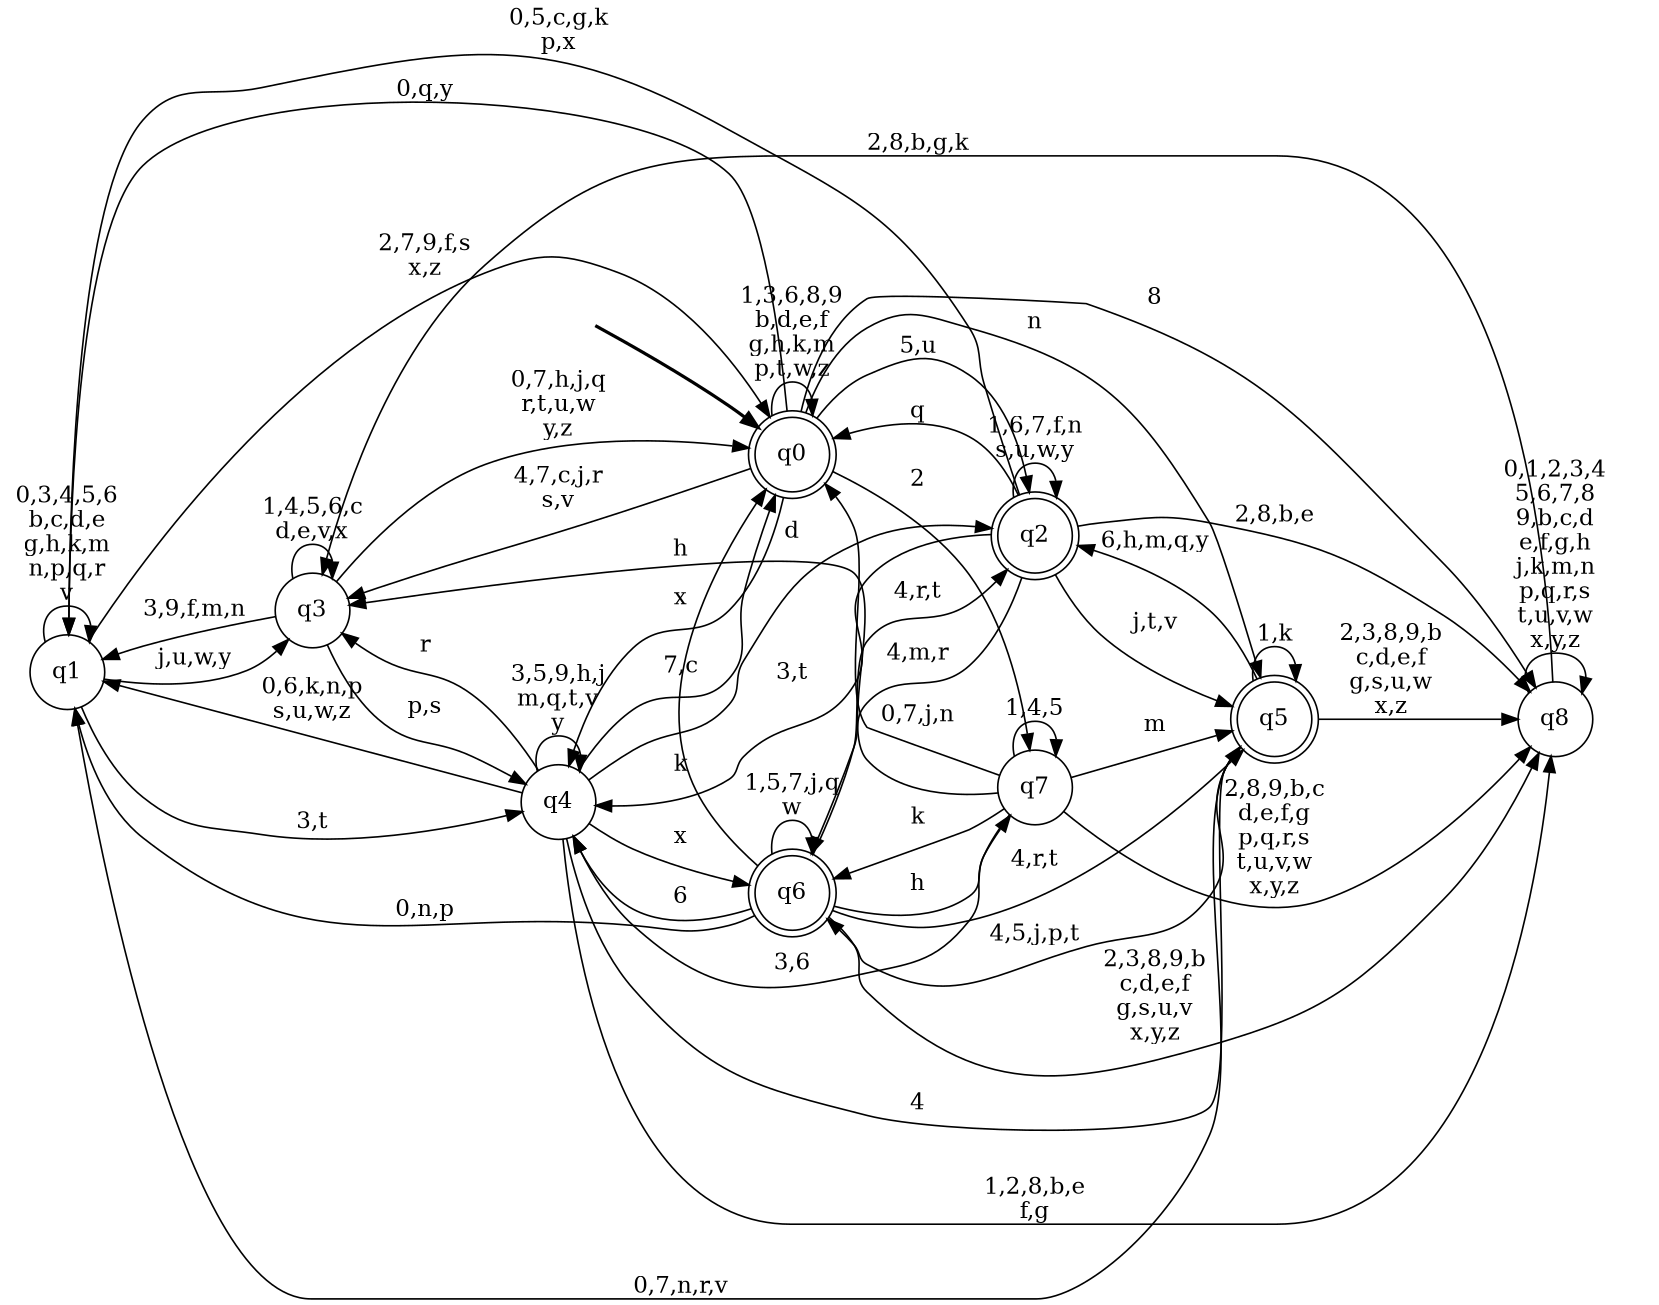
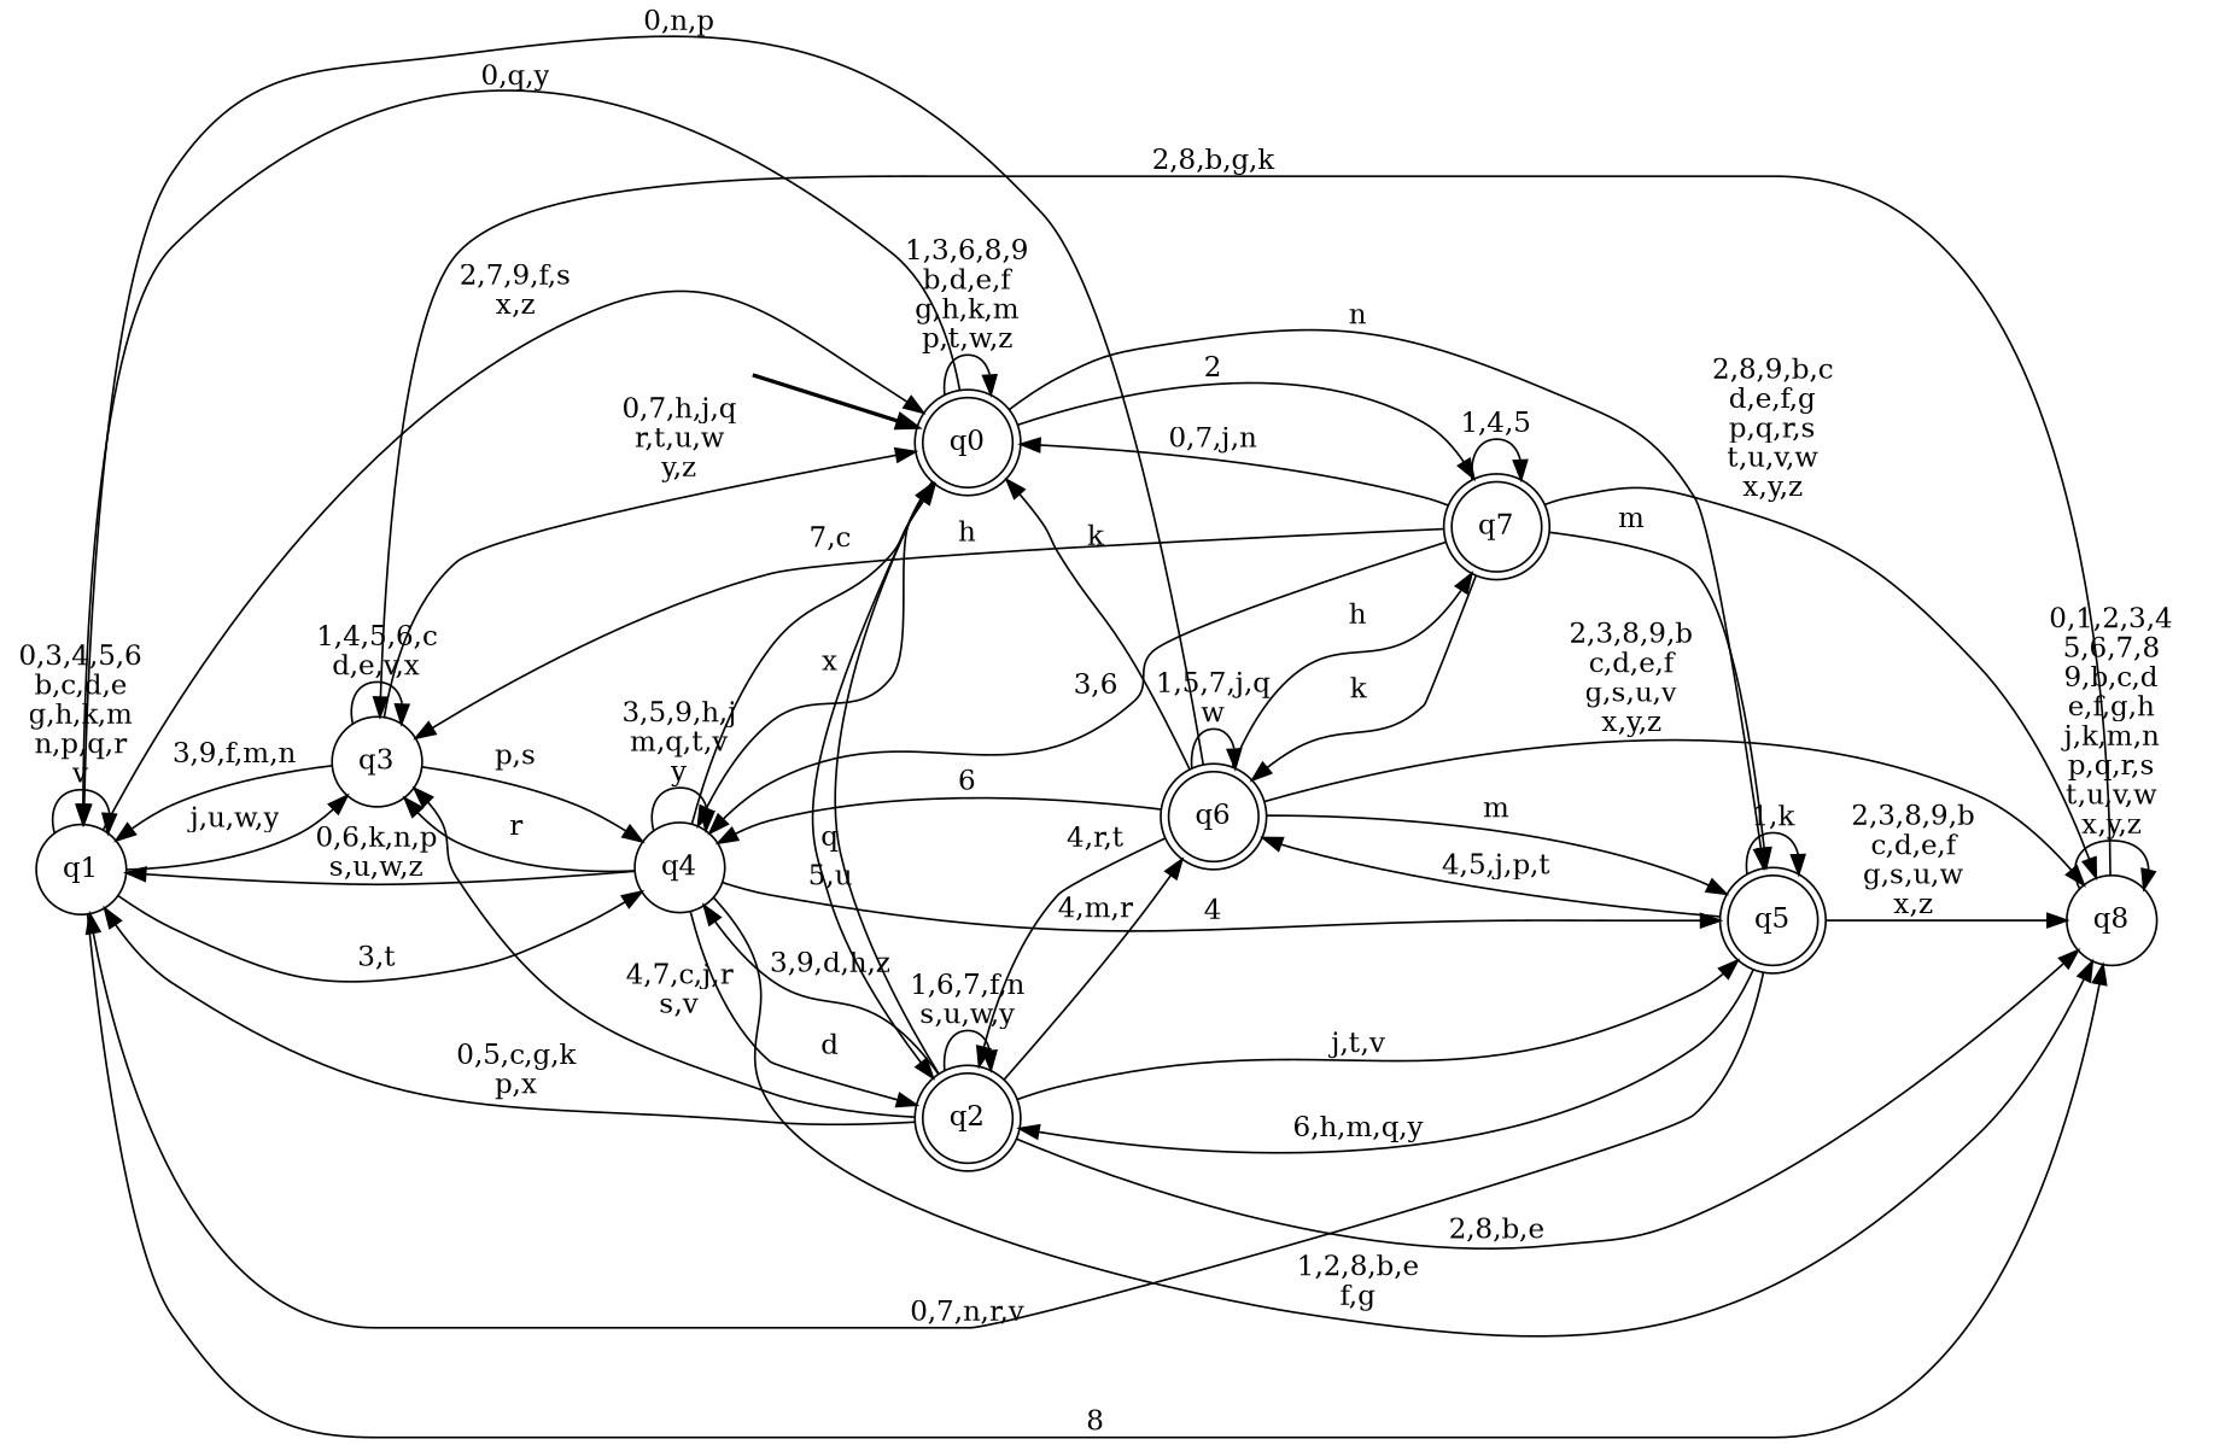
  digraph {
    rankdir=LR
    node [shape=doublecircle style="rounded,filled" color=black fillcolor=white]
    __start0 [height=0 shape=none style=invis width=0 color="" fillcolor=""]
    n2 [label=q0]
    n3 [label=q1 shape=circle style=filled]
    n4 [label=q2]
    n5 [label=q3 shape=circle style=filled]
    n6 [label=q4 shape=circle style=filled]
    n7 [label=q5]
-   n8 [label=q7 shape=circle]
+   n8 [label=q7]
    n9 [label=q8 shape=circle style=filled]
    n10 [label=q6]
    subgraph cluster_1 {
      nodesep=0.15
      ranksep=0.15
      style=invis
      __start0
      n2
    }
    __start0 -> n2 [penwidth=2]
    n2 -> n2 [label="1,3,6,8,9\nb,d,e,f\ng,h,k,m\np,t,w,z"]
    n2 -> n3 [label="0,q,y"]
    n2 -> n4 [label="5,u"]
-   n2 -> n5 [label="4,7,c,j,r\ns,v"]
+   n4 -> n5 [label="4,7,c,j,r\ns,v"]
    n2 -> n6 [label=x]
    n2 -> n7 [label=n]
    n2 -> n8 [label=2]
    n3 -> n2 [label="2,7,9,f,s\nx,z"]
    n3 -> n3 [label="0,3,4,5,6\nb,c,d,e\ng,h,k,m\nn,p,q,r\nv"]
    n3 -> n5 [label="j,u,w,y"]
    n3 -> n6 [label="3,t"]
-   n2 -> n9 [label=8]
+   n3 -> n9 [label=8]
    n4 -> n2 [label=q]
    n4 -> n3 [label="0,5,c,g,k\np,x"]
    n4 -> n4 [label="1,6,7,f,n\ns,u,w,y"]
-   n4 -> n6 [label="3,t"]
+   n4 -> n6 [label="3,9,d,h,z"]
    n4 -> n7 [label="j,t,v"]
    n4 -> n9 [label="2,8,b,e"]
    n4 -> n10 [label="4,m,r"]
    n5 -> n2 [label="0,7,h,j,q\nr,t,u,w\ny,z"]
    n5 -> n3 [label="3,9,f,m,n"]
    n5 -> n5 [label="1,4,5,6,c\nd,e,v,x"]
    n5 -> n6 [label="p,s"]
    n6 -> n2 [label="7,c"]
    n6 -> n3 [label="0,6,k,n,p\ns,u,w,z"]
    n6 -> n4 [label=d]
    n6 -> n5 [label=r]
    n6 -> n6 [label="3,5,9,h,j\nm,q,t,v\ny"]
    n6 -> n7 [label=4]
    n6 -> n9 [label="1,2,8,b,e\nf,g"]
-   n6 -> n10 [label=x]
    n7 -> n3 [label="0,7,n,r,v"]
    n7 -> n4 [label="6,h,m,q,y"]
    n7 -> n7 [label="1,k"]
    n7 -> n9 [label="2,3,8,9,b\nc,d,e,f\ng,s,u,w\nx,z"]
    n7 -> n10 [label="4,5,j,p,t"]
    n8 -> n2 [label="0,7,j,n"]
    n8 -> n5 [label=h]
    n8 -> n6 [label="3,6"]
    n8 -> n7 [label=m]
    n8 -> n8 [label="1,4,5"]
    n8 -> n9 [label="2,8,9,b,c\nd,e,f,g\np,q,r,s\nt,u,v,w\nx,y,z"]
    n8 -> n10 [label=k]
    n9 -> n5 [label="2,8,b,g,k"]
    n9 -> n9 [label="0,1,2,3,4\n5,6,7,8\n9,b,c,d\ne,f,g,h\nj,k,m,n\np,q,r,s\nt,u,v,w\nx,y,z"]
    n10 -> n2 [label=k]
    n10 -> n3 [label="0,n,p"]
    n10 -> n4 [label="4,r,t"]
    n10 -> n6 [label=6]
-   n10 -> n7 [label="4,r,t"]
+   n10 -> n7 [label=m]
    n10 -> n8 [label=h]
    n10 -> n9 [label="2,3,8,9,b\nc,d,e,f\ng,s,u,v\nx,y,z"]
    n10 -> n10 [label="1,5,7,j,q\nw"]
  }
